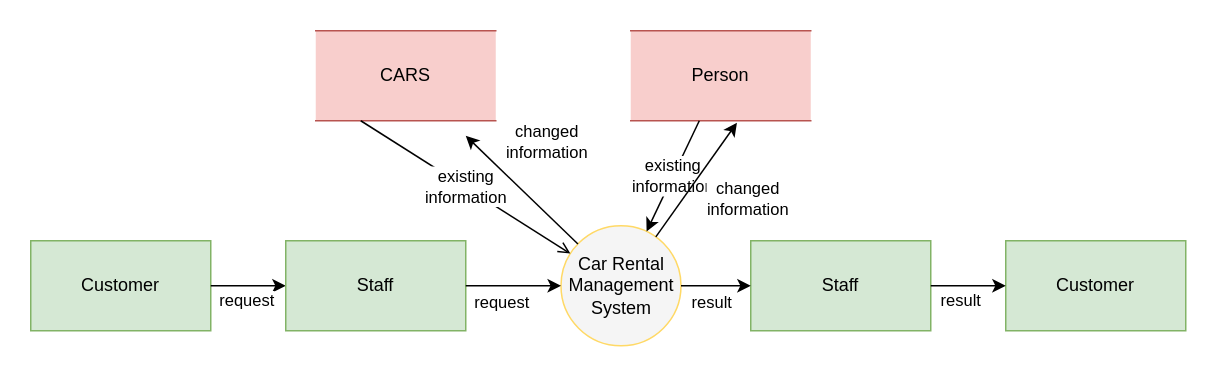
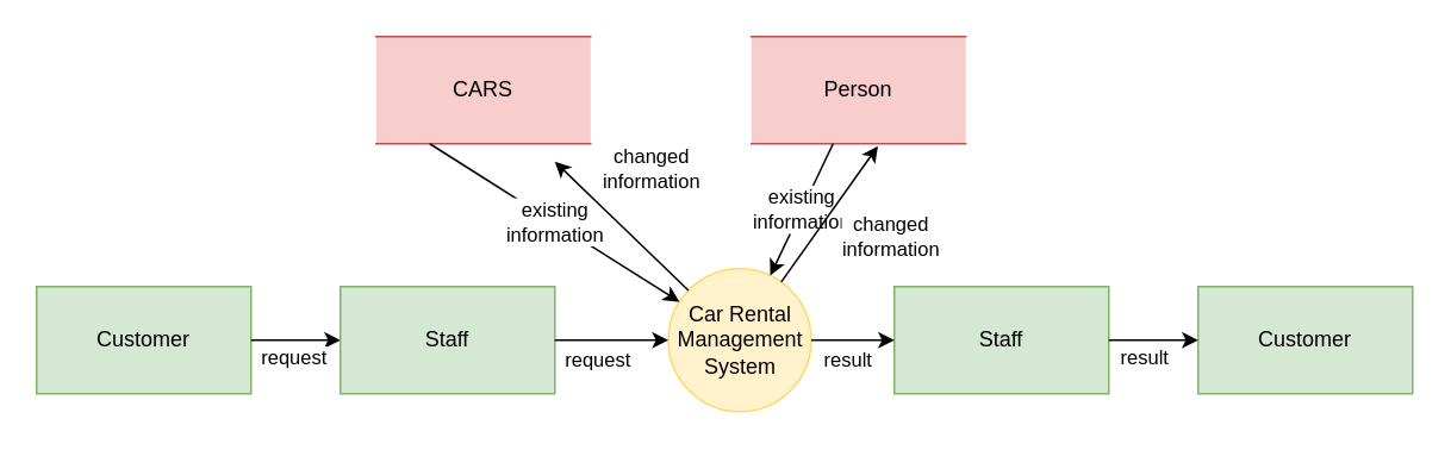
  <mxCell id="0" />
  <mxCell id="1" parent="0" />
  <mxCell id="2" value="Customer" style="rounded=0;whiteSpace=wrap;html=1;fillColor=#d5e8d4;strokeColor=#82b366;" parent="1" vertex="1"><mxGeometry x="20" y="160" width="120" height="60" as="geometry" /></mxCell>
  <mxCell id="3" value="CARS" style="shape=partialRectangle;whiteSpace=wrap;html=1;left=0;right=0;fillColor=#f8cecc;strokeColor=#b85450;" parent="1" vertex="1"><mxGeometry x="210" y="20" width="120" height="60" as="geometry" /></mxCell>
- <mxCell id="4" value="Car Rental Management System" style="ellipse;whiteSpace=wrap;html=1;aspect=fixed;fillColor=#f5f5f5;strokeColor=#FFD966;" parent="1" vertex="1"><mxGeometry x="373.5" y="150" width="80" height="80" as="geometry" /></mxCell>
+ <mxCell id="4" value="Car Rental Management System" style="ellipse;whiteSpace=wrap;html=1;aspect=fixed;fillColor=#fff2cc;strokeColor=#FFD966;" parent="1" vertex="1"><mxGeometry x="373.5" y="150" width="80" height="80" as="geometry" /></mxCell>
  <mxCell id="5" value="Staff" style="rounded=0;whiteSpace=wrap;html=1;fillColor=#d5e8d4;strokeColor=#82b366;" parent="1" vertex="1"><mxGeometry x="500" y="160" width="120" height="60" as="geometry" /></mxCell>
  <mxCell id="6" value="Customer" style="rounded=0;whiteSpace=wrap;html=1;fillColor=#d5e8d4;strokeColor=#82b366;" parent="1" vertex="1"><mxGeometry x="670" y="160" width="120" height="60" as="geometry" /></mxCell>
  <mxCell id="7" value="" style="endArrow=classic;html=1;exitX=1;exitY=0.5;exitDx=0;exitDy=0;" parent="1" source="4" target="5" edge="1"><mxGeometry width="50" height="50" relative="1" as="geometry"><mxPoint x="470" y="160" as="sourcePoint" /><mxPoint x="520" y="110" as="targetPoint" /></mxGeometry></mxCell>
  <mxCell id="8" value="result" style="edgeLabel;html=1;align=center;verticalAlign=middle;resizable=0;points=[];" parent="7" vertex="1" connectable="0"><mxGeometry x="-0.256" relative="1" as="geometry"><mxPoint x="3.36" y="10" as="offset" /></mxGeometry></mxCell>
- <mxCell id="9" value="existing &lt;br&gt;information" style="endArrow=open;html=1;exitX=0.25;exitY=1;exitDx=0;exitDy=0;" parent="1" source="3" target="4" edge="1"><mxGeometry width="50" height="50" relative="1" as="geometry"><mxPoint x="416" y="110" as="sourcePoint" /><mxPoint x="416" y="150" as="targetPoint" /></mxGeometry></mxCell>
+ <mxCell id="9" value="existing &lt;br&gt;information" style="endArrow=classic;html=1;exitX=0.25;exitY=1;exitDx=0;exitDy=0;" parent="1" source="3" target="4" edge="1"><mxGeometry width="50" height="50" relative="1" as="geometry"><mxPoint x="416" y="110" as="sourcePoint" /><mxPoint x="416" y="150" as="targetPoint" /></mxGeometry></mxCell>
  <mxCell id="10" value="changed&lt;br&gt;information" style="endArrow=classic;html=1;" parent="1" source="4" edge="1"><mxGeometry x="0.19" y="-35" width="50" height="50" relative="1" as="geometry"><mxPoint x="470" y="160" as="sourcePoint" /><mxPoint x="310" y="90" as="targetPoint" /><mxPoint as="offset" /></mxGeometry></mxCell>
  <mxCell id="11" value="request" style="endArrow=classic;html=1;exitX=1;exitY=0.5;exitDx=0;exitDy=0;entryX=0;entryY=0.5;entryDx=0;entryDy=0;" parent="1" source="2" target="12" edge="1"><mxGeometry x="-0.028" y="-10" width="50" height="50" relative="1" as="geometry"><mxPoint x="200" y="180" as="sourcePoint" /><mxPoint x="250" y="130" as="targetPoint" /><mxPoint as="offset" /></mxGeometry></mxCell>
  <mxCell id="12" value="Staff" style="rounded=0;whiteSpace=wrap;html=1;fillColor=#d5e8d4;strokeColor=#82b366;" parent="1" vertex="1"><mxGeometry x="190" y="160" width="120" height="60" as="geometry" /></mxCell>
  <mxCell id="13" value="" style="endArrow=classic;html=1;entryX=0;entryY=0.5;entryDx=0;entryDy=0;exitX=1;exitY=0.5;exitDx=0;exitDy=0;" parent="1" source="12" target="4" edge="1"><mxGeometry width="50" height="50" relative="1" as="geometry"><mxPoint x="210" y="320" as="sourcePoint" /><mxPoint x="260" y="270" as="targetPoint" /></mxGeometry></mxCell>
  <mxCell id="14" value="request" style="edgeLabel;html=1;align=center;verticalAlign=middle;resizable=0;points=[];" parent="13" vertex="1" connectable="0"><mxGeometry x="-0.266" y="1" relative="1" as="geometry"><mxPoint y="11" as="offset" /></mxGeometry></mxCell>
  <mxCell id="15" value="result" style="endArrow=classic;html=1;exitX=1;exitY=0.5;exitDx=0;exitDy=0;entryX=0;entryY=0.5;entryDx=0;entryDy=0;" parent="1" source="5" target="6" edge="1"><mxGeometry x="-0.2" y="-10" width="50" height="50" relative="1" as="geometry"><mxPoint x="680" y="320" as="sourcePoint" /><mxPoint x="730" y="270" as="targetPoint" /><mxPoint as="offset" /></mxGeometry></mxCell>
  <mxCell id="16" value="Person" style="shape=partialRectangle;whiteSpace=wrap;html=1;left=0;right=0;fillColor=#f8cecc;strokeColor=#b85450;" vertex="1" parent="1"><mxGeometry x="420" y="20" width="120" height="60" as="geometry" /></mxCell>
  <mxCell id="17" value="existing &lt;br&gt;information" style="endArrow=classic;html=1;" edge="1" parent="1" source="16" target="4"><mxGeometry width="50" height="50" relative="1" as="geometry"><mxPoint x="459.11" y="90" as="sourcePoint" /><mxPoint x="604.326" y="171.716" as="targetPoint" /></mxGeometry></mxCell>
  <mxCell id="18" value="changed&lt;br&gt;information" style="endArrow=classic;html=1;entryX=0.59;entryY=1.022;entryDx=0;entryDy=0;entryPerimeter=0;" edge="1" parent="1" source="4" target="16"><mxGeometry x="0.19" y="-35" width="50" height="50" relative="1" as="geometry"><mxPoint x="660.894" y="171.716" as="sourcePoint" /><mxPoint x="529.11" y="100" as="targetPoint" /><mxPoint as="offset" /></mxGeometry></mxCell>
